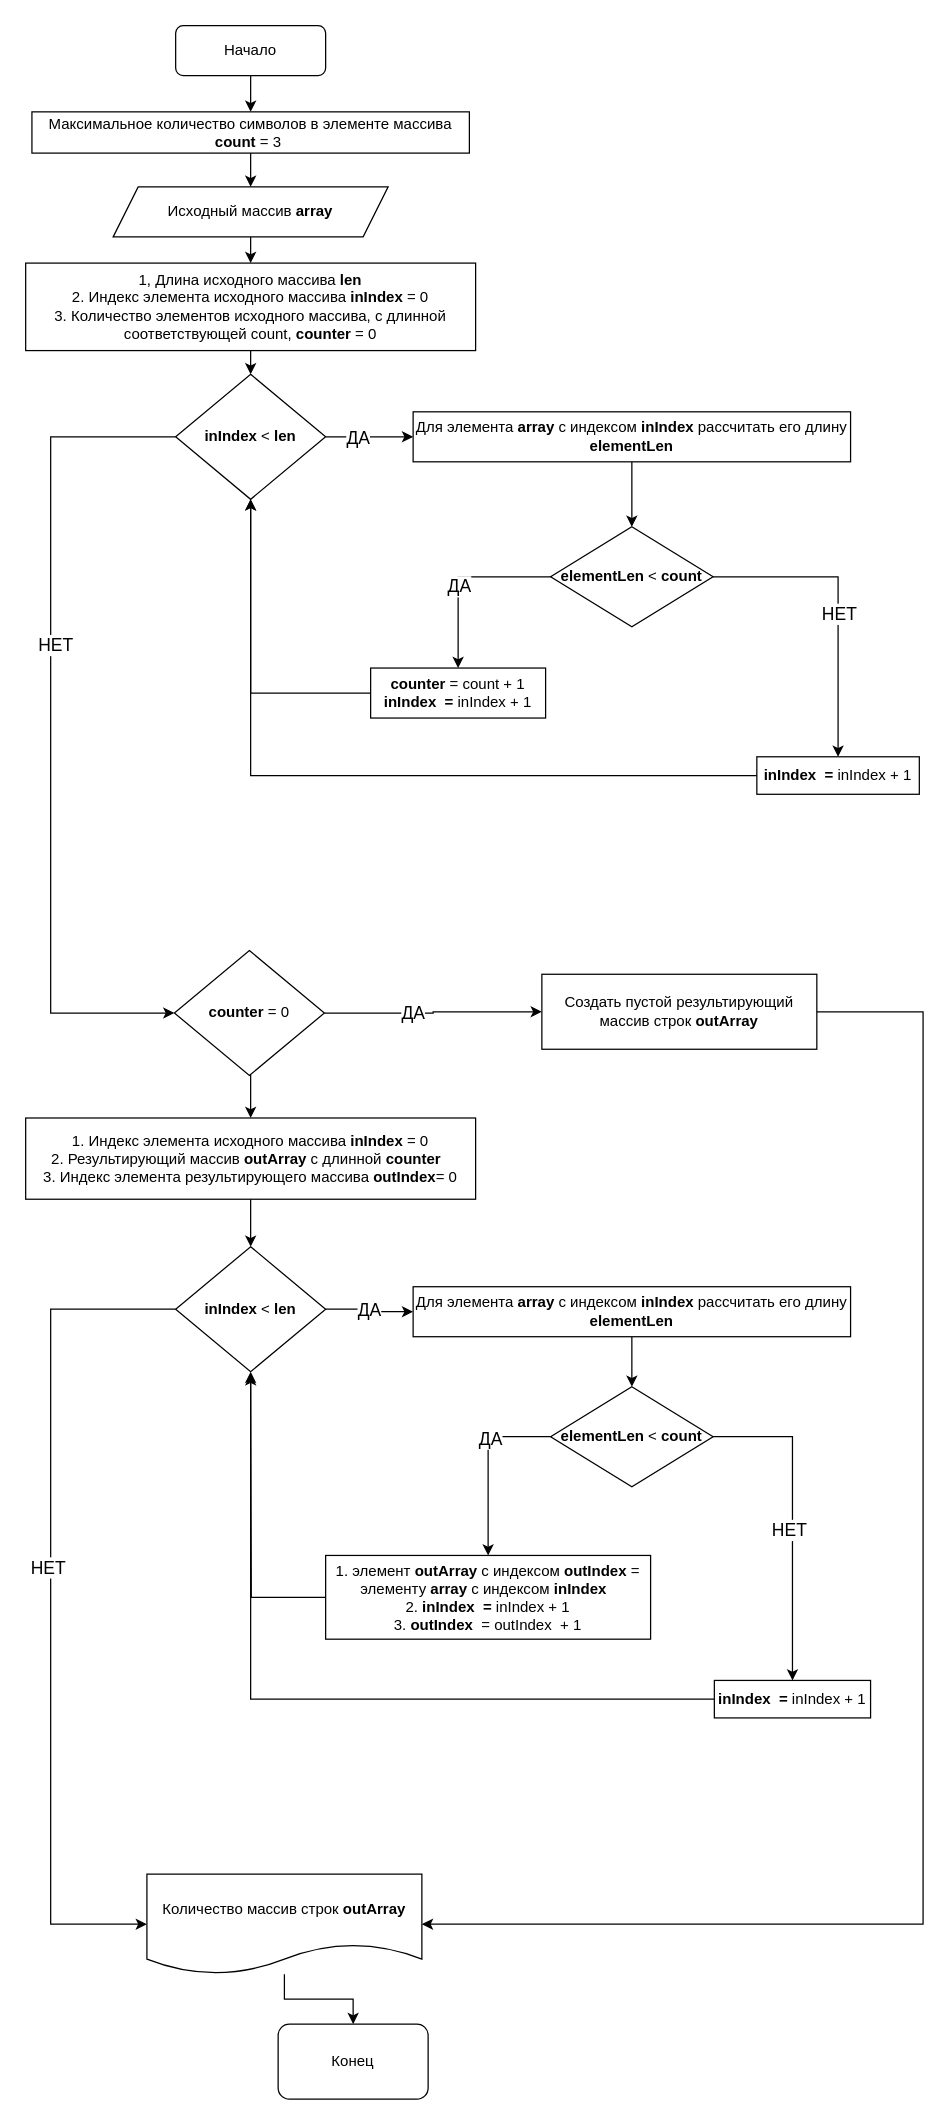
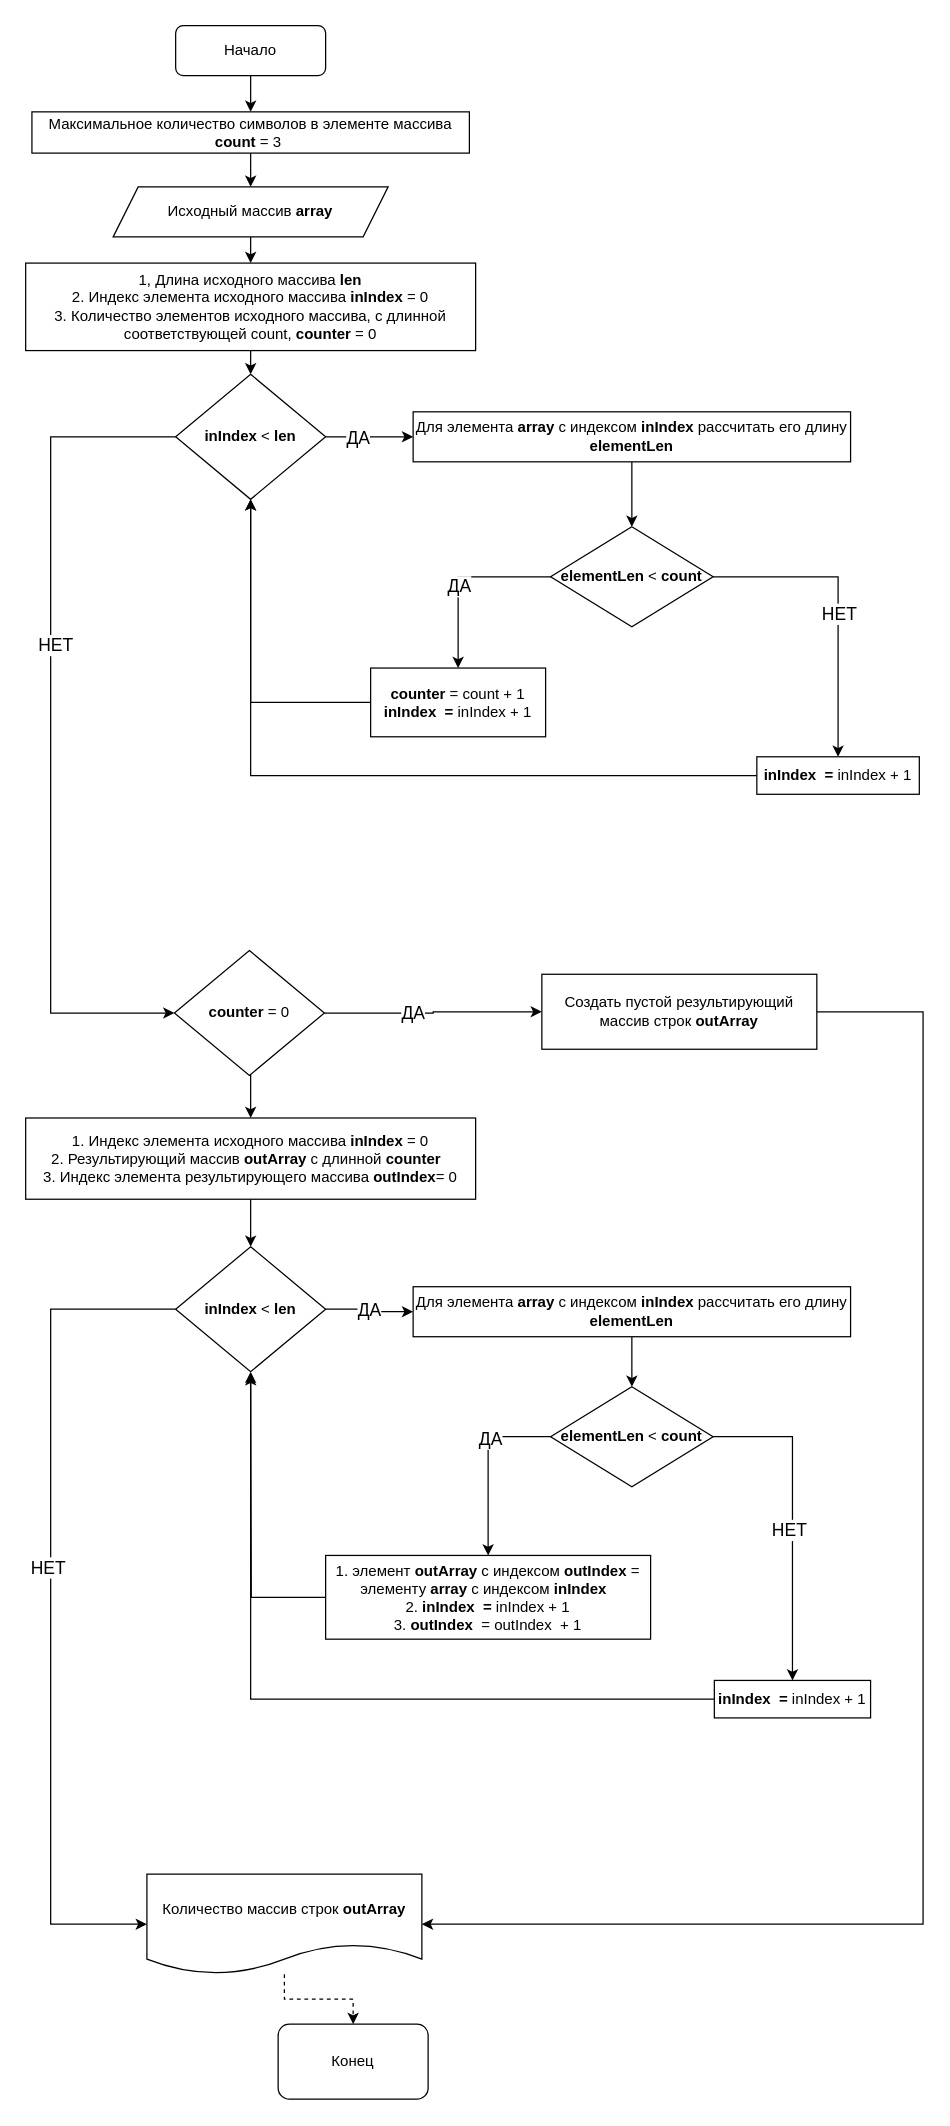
  <mxCell id="0" />
  <mxCell id="1" parent="0" />
  <mxCell id="2" style="edgeStyle=orthogonalEdgeStyle;rounded=0;orthogonalLoop=1;jettySize=auto;html=1;exitX=0.5;exitY=1;exitDx=0;exitDy=0;entryX=0.5;entryY=0;entryDx=0;entryDy=0;" edge="1" parent="1" source="3" target="7"><mxGeometry relative="1" as="geometry" /></mxCell>
  <mxCell id="3" value="Начало" style="rounded=1;whiteSpace=wrap;html=1;" vertex="1" parent="1"><mxGeometry x="140" y="20" width="120" height="40" as="geometry" /></mxCell>
  <mxCell id="4" style="edgeStyle=orthogonalEdgeStyle;rounded=0;orthogonalLoop=1;jettySize=auto;html=1;exitX=0.5;exitY=1;exitDx=0;exitDy=0;entryX=0.5;entryY=0;entryDx=0;entryDy=0;" edge="1" parent="1" source="5" target="9"><mxGeometry relative="1" as="geometry" /></mxCell>
  <mxCell id="5" value="Исходный массив &lt;b&gt;array&lt;/b&gt;" style="shape=parallelogram;perimeter=parallelogramPerimeter;whiteSpace=wrap;html=1;fixedSize=1;" vertex="1" parent="1"><mxGeometry x="90" y="149" width="220" height="40" as="geometry" /></mxCell>
  <mxCell id="6" style="edgeStyle=orthogonalEdgeStyle;rounded=0;orthogonalLoop=1;jettySize=auto;html=1;exitX=0.5;exitY=1;exitDx=0;exitDy=0;entryX=0.5;entryY=0;entryDx=0;entryDy=0;" edge="1" parent="1" source="7" target="5"><mxGeometry relative="1" as="geometry" /></mxCell>
  <mxCell id="7" value="Максимальное количество символов в элементе массива &lt;b&gt;count &lt;/b&gt;= 3&amp;nbsp;" style="rounded=0;whiteSpace=wrap;html=1;" vertex="1" parent="1"><mxGeometry x="25" y="89" width="350" height="33" as="geometry" /></mxCell>
  <mxCell id="8" style="edgeStyle=orthogonalEdgeStyle;rounded=0;orthogonalLoop=1;jettySize=auto;html=1;exitX=0.5;exitY=1;exitDx=0;exitDy=0;entryX=0.5;entryY=0;entryDx=0;entryDy=0;" edge="1" parent="1" source="9" target="14"><mxGeometry relative="1" as="geometry" /></mxCell>
  <mxCell id="9" value="1, Длина исходного массива &lt;b&gt;len&lt;/b&gt;&lt;br&gt;2. Индекс элемента исходного массива&amp;nbsp;&lt;b&gt;inIndex &lt;/b&gt;= 0&lt;br&gt;3.&lt;span style=&quot;background-color: initial;&quot;&gt;&amp;nbsp;Количество элементов исходного массива, с длинной соответствующей count, &lt;b&gt;counter &lt;/b&gt;= 0&lt;/span&gt;" style="rounded=0;whiteSpace=wrap;html=1;" vertex="1" parent="1"><mxGeometry x="20" y="210" width="360" height="70" as="geometry" /></mxCell>
  <mxCell id="10" style="edgeStyle=orthogonalEdgeStyle;rounded=0;orthogonalLoop=1;jettySize=auto;html=1;exitX=1;exitY=0.5;exitDx=0;exitDy=0;" edge="1" parent="1" source="14"><mxGeometry relative="1" as="geometry"><mxPoint x="330" y="349" as="targetPoint" /></mxGeometry></mxCell>
  <mxCell id="11" value="&lt;font style=&quot;font-size: 14px;&quot;&gt;ДА&lt;/font&gt;" style="edgeLabel;html=1;align=center;verticalAlign=middle;resizable=0;points=[];" vertex="1" connectable="0" parent="10"><mxGeometry x="-0.3" relative="1" as="geometry"><mxPoint as="offset" /></mxGeometry></mxCell>
  <mxCell id="12" style="edgeStyle=orthogonalEdgeStyle;rounded=0;orthogonalLoop=1;jettySize=auto;html=1;exitX=0;exitY=0.5;exitDx=0;exitDy=0;entryX=0;entryY=0.5;entryDx=0;entryDy=0;" edge="1" parent="1" source="14" target="29"><mxGeometry relative="1" as="geometry"><Array as="points"><mxPoint x="40" y="349" /><mxPoint x="40" y="810" /></Array></mxGeometry></mxCell>
  <mxCell id="13" value="&lt;font style=&quot;font-size: 14px;&quot;&gt;НЕТ&lt;/font&gt;" style="edgeLabel;html=1;align=center;verticalAlign=middle;resizable=0;points=[];" vertex="1" connectable="0" parent="12"><mxGeometry x="-0.191" y="3" relative="1" as="geometry"><mxPoint y="-1" as="offset" /></mxGeometry></mxCell>
  <mxCell id="14" value="&lt;b&gt;inIndex &lt;/b&gt;&amp;lt;&amp;nbsp;&lt;b&gt;len&lt;/b&gt;" style="rhombus;whiteSpace=wrap;html=1;" vertex="1" parent="1"><mxGeometry x="140" y="299" width="120" height="100" as="geometry" /></mxCell>
  <mxCell id="15" style="edgeStyle=orthogonalEdgeStyle;rounded=0;orthogonalLoop=1;jettySize=auto;html=1;exitX=0;exitY=0.5;exitDx=0;exitDy=0;entryX=0.5;entryY=0;entryDx=0;entryDy=0;" edge="1" parent="1" source="19" target="23"><mxGeometry relative="1" as="geometry" /></mxCell>
  <mxCell id="16" value="&lt;font style=&quot;font-size: 14px;&quot;&gt;ДА&lt;/font&gt;" style="edgeLabel;html=1;align=center;verticalAlign=middle;resizable=0;points=[];" vertex="1" connectable="0" parent="15"><mxGeometry x="0.1" relative="1" as="geometry"><mxPoint as="offset" /></mxGeometry></mxCell>
  <mxCell id="17" style="edgeStyle=orthogonalEdgeStyle;rounded=0;orthogonalLoop=1;jettySize=auto;html=1;exitX=1;exitY=0.5;exitDx=0;exitDy=0;entryX=0.5;entryY=0;entryDx=0;entryDy=0;" edge="1" parent="1" source="19" target="25"><mxGeometry relative="1" as="geometry" /></mxCell>
  <mxCell id="18" value="&lt;font style=&quot;font-size: 14px;&quot;&gt;НЕТ&lt;/font&gt;" style="edgeLabel;html=1;align=center;verticalAlign=middle;resizable=0;points=[];" vertex="1" connectable="0" parent="17"><mxGeometry x="0.057" relative="1" as="geometry"><mxPoint as="offset" /></mxGeometry></mxCell>
  <mxCell id="19" value="&lt;b&gt;elementLen&amp;nbsp;&lt;/b&gt;&amp;lt; &lt;b&gt;count&lt;/b&gt;" style="rhombus;whiteSpace=wrap;html=1;" vertex="1" parent="1"><mxGeometry x="440" y="421" width="130" height="80" as="geometry" /></mxCell>
  <mxCell id="20" style="edgeStyle=orthogonalEdgeStyle;rounded=0;orthogonalLoop=1;jettySize=auto;html=1;exitX=0.5;exitY=1;exitDx=0;exitDy=0;" edge="1" parent="1" source="21" target="19"><mxGeometry relative="1" as="geometry" /></mxCell>
  <mxCell id="21" value="Для элемента &lt;b&gt;array &lt;/b&gt;с индексом &lt;b&gt;inIndex&amp;nbsp;&lt;/b&gt;рассчитать его длину &lt;b&gt;elementLen&lt;/b&gt;" style="rounded=0;whiteSpace=wrap;html=1;" vertex="1" parent="1"><mxGeometry x="330" y="329" width="350" height="40" as="geometry" /></mxCell>
  <mxCell id="22" style="edgeStyle=orthogonalEdgeStyle;rounded=0;orthogonalLoop=1;jettySize=auto;html=1;exitX=0;exitY=0.5;exitDx=0;exitDy=0;entryX=0.5;entryY=1;entryDx=0;entryDy=0;" edge="1" parent="1" source="23" target="14"><mxGeometry relative="1" as="geometry" /></mxCell>
- <mxCell id="23" value="&lt;b&gt;counter&amp;nbsp;&lt;/b&gt;= count + 1&lt;br&gt;&lt;b&gt;inIndex&amp;nbsp; =&amp;nbsp;&lt;/b&gt;inIndex&amp;nbsp;+ 1" style="rounded=0;whiteSpace=wrap;html=1;" vertex="1" parent="1"><mxGeometry x="296" y="534" width="140" height="40" as="geometry" /></mxCell>
+ <mxCell id="23" value="&lt;b&gt;counter&amp;nbsp;&lt;/b&gt;= count + 1&lt;br&gt;&lt;b&gt;inIndex&amp;nbsp; =&amp;nbsp;&lt;/b&gt;inIndex&amp;nbsp;+ 1" style="rounded=0;whiteSpace=wrap;html=1;" vertex="1" parent="1"><mxGeometry x="296" y="534" width="140" height="55" as="geometry" /></mxCell>
  <mxCell id="24" style="edgeStyle=orthogonalEdgeStyle;rounded=0;orthogonalLoop=1;jettySize=auto;html=1;entryX=0.5;entryY=1;entryDx=0;entryDy=0;" edge="1" parent="1" source="25" target="14"><mxGeometry relative="1" as="geometry" /></mxCell>
  <mxCell id="25" value="&lt;b&gt;inIndex&amp;nbsp; =&amp;nbsp;&lt;/b&gt;inIndex&amp;nbsp;+ 1" style="rounded=0;whiteSpace=wrap;html=1;" vertex="1" parent="1"><mxGeometry x="605" y="605" width="130" height="30" as="geometry" /></mxCell>
  <mxCell id="26" style="edgeStyle=orthogonalEdgeStyle;rounded=0;orthogonalLoop=1;jettySize=auto;html=1;exitX=1;exitY=0.5;exitDx=0;exitDy=0;" edge="1" parent="1" source="29" target="31"><mxGeometry relative="1" as="geometry" /></mxCell>
  <mxCell id="27" value="&lt;font style=&quot;font-size: 14px;&quot;&gt;ДА&lt;/font&gt;" style="edgeLabel;html=1;align=center;verticalAlign=middle;resizable=0;points=[];" vertex="1" connectable="0" parent="26"><mxGeometry x="-0.187" y="1" relative="1" as="geometry"><mxPoint x="-1" as="offset" /></mxGeometry></mxCell>
  <mxCell id="28" style="edgeStyle=orthogonalEdgeStyle;rounded=0;orthogonalLoop=1;jettySize=auto;html=1;exitX=0.5;exitY=1;exitDx=0;exitDy=0;entryX=0.5;entryY=0;entryDx=0;entryDy=0;" edge="1" parent="1" source="29" target="35"><mxGeometry relative="1" as="geometry" /></mxCell>
  <mxCell id="29" value="&lt;b&gt;counter&amp;nbsp;&lt;/b&gt;= 0" style="rhombus;whiteSpace=wrap;html=1;" vertex="1" parent="1"><mxGeometry x="139" y="760" width="120" height="100" as="geometry" /></mxCell>
  <mxCell id="30" style="edgeStyle=orthogonalEdgeStyle;rounded=0;orthogonalLoop=1;jettySize=auto;html=1;exitX=1;exitY=0.5;exitDx=0;exitDy=0;entryX=1;entryY=0.5;entryDx=0;entryDy=0;" edge="1" parent="1" target="33"><mxGeometry relative="1" as="geometry"><mxPoint x="631" y="809" as="sourcePoint" /><mxPoint x="315" y="1539" as="targetPoint" /><Array as="points"><mxPoint x="738" y="809" /><mxPoint x="738" y="1539" /></Array></mxGeometry></mxCell>
  <mxCell id="31" value="Создать пустой результирующий массив строк&amp;nbsp;&lt;b&gt;outArray&lt;/b&gt;" style="rounded=0;whiteSpace=wrap;html=1;" vertex="1" parent="1"><mxGeometry x="433" y="779" width="220" height="60" as="geometry" /></mxCell>
- <mxCell id="32" style="edgeStyle=orthogonalEdgeStyle;rounded=0;orthogonalLoop=1;jettySize=auto;html=1;entryX=0.5;entryY=0;entryDx=0;entryDy=0;" edge="1" parent="1" source="33" target="52"><mxGeometry relative="1" as="geometry"><mxPoint x="227" y="1599" as="targetPoint" /></mxGeometry></mxCell>
+ <mxCell id="32" style="edgeStyle=orthogonalEdgeStyle;rounded=0;orthogonalLoop=1;jettySize=auto;html=1;entryX=0.5;entryY=0;entryDx=0;entryDy=0;dashed=1;" edge="1" parent="1" source="33" target="52"><mxGeometry relative="1" as="geometry"><mxPoint x="227" y="1599" as="targetPoint" /></mxGeometry></mxCell>
  <mxCell id="33" value="Количество массив строк&amp;nbsp;&lt;b&gt;outArray&lt;/b&gt;" style="shape=document;whiteSpace=wrap;html=1;boundedLbl=1;" vertex="1" parent="1"><mxGeometry x="117" y="1499" width="220" height="80" as="geometry" /></mxCell>
  <mxCell id="34" style="edgeStyle=orthogonalEdgeStyle;rounded=0;orthogonalLoop=1;jettySize=auto;html=1;exitX=0.5;exitY=1;exitDx=0;exitDy=0;entryX=0.5;entryY=0;entryDx=0;entryDy=0;" edge="1" parent="1" source="35" target="40"><mxGeometry relative="1" as="geometry" /></mxCell>
  <mxCell id="35" value="1. Индекс элемента исходного массива&amp;nbsp;&lt;b&gt;inIndex &lt;/b&gt;= 0&lt;br&gt;2. Результирующий массив&amp;nbsp;&lt;b&gt;outArray &lt;/b&gt;с длинной&amp;nbsp;&lt;b&gt;counter&amp;nbsp;&lt;/b&gt;&amp;nbsp;&lt;br&gt;&lt;div&gt;3. Индекс элемента результирующего массива &lt;b&gt;outIndex&lt;/b&gt;= 0&lt;br&gt;&lt;/div&gt;" style="rounded=0;whiteSpace=wrap;html=1;" vertex="1" parent="1"><mxGeometry x="20" y="894" width="360" height="65" as="geometry" /></mxCell>
  <mxCell id="36" style="edgeStyle=orthogonalEdgeStyle;rounded=0;orthogonalLoop=1;jettySize=auto;html=1;exitX=1;exitY=0.5;exitDx=0;exitDy=0;" edge="1" parent="1" source="40" target="42"><mxGeometry relative="1" as="geometry" /></mxCell>
  <mxCell id="37" value="&lt;font style=&quot;font-size: 14px;&quot;&gt;ДА&lt;/font&gt;" style="edgeLabel;html=1;align=center;verticalAlign=middle;resizable=0;points=[];" vertex="1" connectable="0" parent="36"><mxGeometry x="-0.069" relative="1" as="geometry"><mxPoint as="offset" /></mxGeometry></mxCell>
  <mxCell id="38" style="edgeStyle=orthogonalEdgeStyle;rounded=0;orthogonalLoop=1;jettySize=auto;html=1;exitX=0;exitY=0.5;exitDx=0;exitDy=0;entryX=0;entryY=0.5;entryDx=0;entryDy=0;" edge="1" parent="1" source="40" target="33"><mxGeometry relative="1" as="geometry"><Array as="points"><mxPoint x="40" y="1047" /><mxPoint x="40" y="1539" /></Array></mxGeometry></mxCell>
  <mxCell id="39" value="&lt;font style=&quot;font-size: 14px;&quot;&gt;НЕТ&lt;/font&gt;" style="edgeLabel;html=1;align=center;verticalAlign=middle;resizable=0;points=[];" vertex="1" connectable="0" parent="38"><mxGeometry x="-0.081" y="-3" relative="1" as="geometry"><mxPoint y="-1" as="offset" /></mxGeometry></mxCell>
  <mxCell id="40" value="&lt;b&gt;inIndex &lt;/b&gt;&amp;lt;&amp;nbsp;&lt;b&gt;len&lt;/b&gt;" style="rhombus;whiteSpace=wrap;html=1;" vertex="1" parent="1"><mxGeometry x="140" y="997" width="120" height="100" as="geometry" /></mxCell>
  <mxCell id="41" style="edgeStyle=orthogonalEdgeStyle;rounded=0;orthogonalLoop=1;jettySize=auto;html=1;exitX=0.5;exitY=1;exitDx=0;exitDy=0;" edge="1" parent="1" source="42" target="47"><mxGeometry relative="1" as="geometry" /></mxCell>
  <mxCell id="42" value="Для элемента &lt;b&gt;array &lt;/b&gt;с индексом &lt;b&gt;inIndex&amp;nbsp;&lt;/b&gt;рассчитать его длину &lt;b&gt;elementLen&lt;/b&gt;" style="rounded=0;whiteSpace=wrap;html=1;" vertex="1" parent="1"><mxGeometry x="330" y="1029" width="350" height="40" as="geometry" /></mxCell>
  <mxCell id="43" style="edgeStyle=orthogonalEdgeStyle;rounded=0;orthogonalLoop=1;jettySize=auto;html=1;exitX=0;exitY=0.5;exitDx=0;exitDy=0;entryX=0.5;entryY=0;entryDx=0;entryDy=0;" edge="1" parent="1" source="47" target="49"><mxGeometry relative="1" as="geometry" /></mxCell>
  <mxCell id="44" value="&lt;font style=&quot;font-size: 14px;&quot;&gt;ДА&lt;/font&gt;" style="edgeLabel;html=1;align=center;verticalAlign=middle;resizable=0;points=[];" vertex="1" connectable="0" parent="43"><mxGeometry x="-0.291" y="1" relative="1" as="geometry"><mxPoint as="offset" /></mxGeometry></mxCell>
  <mxCell id="45" style="edgeStyle=orthogonalEdgeStyle;rounded=0;orthogonalLoop=1;jettySize=auto;html=1;exitX=1;exitY=0.5;exitDx=0;exitDy=0;entryX=0.5;entryY=0;entryDx=0;entryDy=0;" edge="1" parent="1" source="47" target="51"><mxGeometry relative="1" as="geometry" /></mxCell>
  <mxCell id="46" value="&lt;font style=&quot;font-size: 14px;&quot;&gt;НЕТ&lt;/font&gt;" style="edgeLabel;html=1;align=center;verticalAlign=middle;resizable=0;points=[];" vertex="1" connectable="0" parent="45"><mxGeometry x="0.064" y="-3" relative="1" as="geometry"><mxPoint as="offset" /></mxGeometry></mxCell>
  <mxCell id="47" value="&lt;b&gt;elementLen&amp;nbsp;&lt;/b&gt;&amp;lt; &lt;b&gt;count&lt;/b&gt;" style="rhombus;whiteSpace=wrap;html=1;" vertex="1" parent="1"><mxGeometry x="440" y="1109" width="130" height="80" as="geometry" /></mxCell>
  <mxCell id="48" style="edgeStyle=orthogonalEdgeStyle;rounded=0;orthogonalLoop=1;jettySize=auto;html=1;" edge="1" parent="1" source="49"><mxGeometry relative="1" as="geometry"><mxPoint x="200" y="1099" as="targetPoint" /></mxGeometry></mxCell>
  <mxCell id="49" value="1. элемент&amp;nbsp;&lt;b&gt;outArray &lt;/b&gt;с индексом&lt;b&gt; outIndex&lt;/b&gt;&amp;nbsp;= элементу&lt;b&gt;&amp;nbsp;&lt;/b&gt;&lt;b&gt;array&amp;nbsp;&lt;/b&gt;с индексом&amp;nbsp;&lt;b&gt;inIndex&lt;/b&gt;&lt;b&gt;&amp;nbsp;&lt;/b&gt;&amp;nbsp;&lt;br&gt;2. &lt;b&gt;inIndex&amp;nbsp; =&amp;nbsp;&lt;/b&gt;inIndex&amp;nbsp;+ 1&lt;br&gt;3.&amp;nbsp;&lt;b&gt;outIndex&lt;/b&gt;&amp;nbsp; =&amp;nbsp;outIndex&amp;nbsp;&amp;nbsp;+ 1" style="rounded=0;whiteSpace=wrap;html=1;" vertex="1" parent="1"><mxGeometry x="260" y="1244" width="260" height="67" as="geometry" /></mxCell>
  <mxCell id="50" style="edgeStyle=orthogonalEdgeStyle;rounded=0;orthogonalLoop=1;jettySize=auto;html=1;entryX=0.5;entryY=1;entryDx=0;entryDy=0;" edge="1" parent="1" source="51" target="40"><mxGeometry relative="1" as="geometry"><mxPoint x="200" y="1229" as="targetPoint" /></mxGeometry></mxCell>
  <mxCell id="51" value="&lt;b&gt;inIndex&amp;nbsp; =&amp;nbsp;&lt;/b&gt;inIndex&amp;nbsp;+ 1" style="rounded=0;whiteSpace=wrap;html=1;" vertex="1" parent="1"><mxGeometry x="571" y="1344" width="125" height="30" as="geometry" /></mxCell>
  <mxCell id="52" value="Конец" style="rounded=1;whiteSpace=wrap;html=1;" vertex="1" parent="1"><mxGeometry x="222" y="1619" width="120" height="60" as="geometry" /></mxCell>
